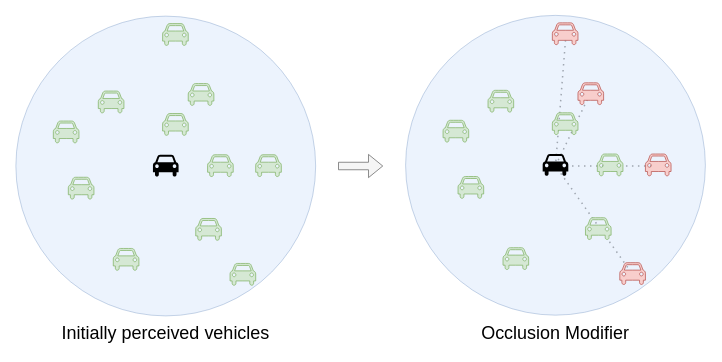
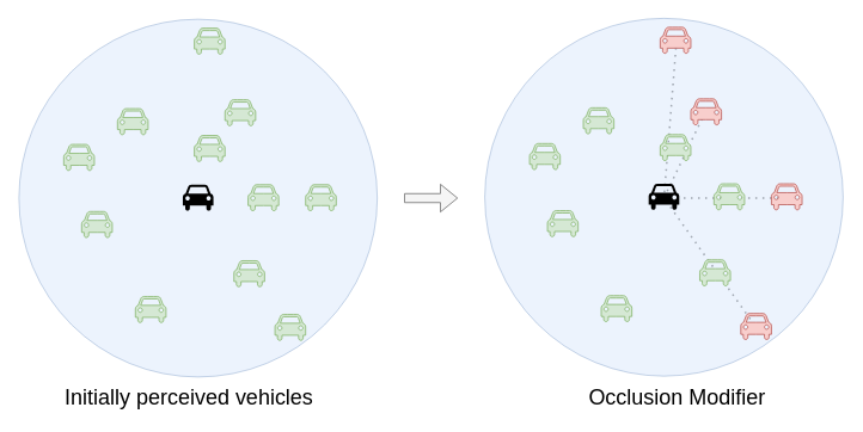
  <mxCell id="0" />
  <mxCell id="1" parent="0" />
  <mxCell id="2" value="" style="endArrow=none;dashed=1;html=1;dashPattern=1 3;strokeWidth=2;rounded=0;fontSize=16;fillColor=#f5f5f5;strokeColor=#666666;" parent="1" edge="1"><mxGeometry width="50" height="50" relative="1" as="geometry"><mxPoint x="754" y="45" as="sourcePoint" /><mxPoint x="740" y="221" as="targetPoint" /></mxGeometry></mxCell>
  <mxCell id="3" value="" style="endArrow=none;dashed=1;html=1;dashPattern=1 3;strokeWidth=2;rounded=0;fontSize=16;fillColor=#f5f5f5;strokeColor=#666666;exitX=0.521;exitY=0.456;exitDx=0;exitDy=0;exitPerimeter=0;" parent="1" edge="1"><mxGeometry width="50" height="50" relative="1" as="geometry"><mxPoint x="786" y="125" as="sourcePoint" /><mxPoint x="740" y="221" as="targetPoint" /></mxGeometry></mxCell>
  <mxCell id="4" value="" style="endArrow=none;dashed=1;html=1;dashPattern=1 3;strokeWidth=2;rounded=0;fontSize=16;fillColor=#f5f5f5;strokeColor=#666666;exitX=0.571;exitY=0.428;exitDx=0;exitDy=0;exitPerimeter=0;" parent="1" edge="1"><mxGeometry width="50" height="50" relative="1" as="geometry"><mxPoint x="841" y="362.84" as="sourcePoint" /><mxPoint x="740" y="221" as="targetPoint" /></mxGeometry></mxCell>
  <mxCell id="5" value="" style="endArrow=none;dashed=1;html=1;dashPattern=1 3;strokeWidth=2;rounded=0;fontSize=16;fillColor=#f5f5f5;strokeColor=#666666;exitX=0.473;exitY=0.483;exitDx=0;exitDy=0;exitPerimeter=0;" parent="1" edge="1"><mxGeometry width="50" height="50" relative="1" as="geometry"><mxPoint x="876" y="221" as="sourcePoint" /><mxPoint x="740" y="221" as="targetPoint" /></mxGeometry></mxCell>
  <mxCell id="6" value="" style="ellipse;whiteSpace=wrap;html=1;aspect=fixed;fillColor=#dae8fc;strokeColor=#6c8ebf;opacity=50;" parent="1" vertex="1"><mxGeometry x="20" y="21" width="400" height="400" as="geometry" /></mxCell>
  <mxCell id="7" value="" style="shape=mxgraph.signs.transportation.car_4;html=1;pointerEvents=1;fillColor=#000000;strokeColor=none;verticalLabelPosition=bottom;verticalAlign=top;align=center;" parent="1" vertex="1"><mxGeometry x="202.9" y="206" width="34.19" height="30" as="geometry" /></mxCell>
  <mxCell id="8" value="" style="shape=mxgraph.signs.transportation.car_4;html=1;pointerEvents=1;fillColor=#d5e8d4;strokeColor=#82b366;verticalLabelPosition=bottom;verticalAlign=top;align=center;" parent="1" vertex="1"><mxGeometry x="130" y="121" width="34.19" height="30" as="geometry" /></mxCell>
  <mxCell id="9" value="" style="shape=mxgraph.signs.transportation.car_4;html=1;pointerEvents=1;fillColor=#d5e8d4;strokeColor=#82b366;verticalLabelPosition=bottom;verticalAlign=top;align=center;" parent="1" vertex="1"><mxGeometry x="340" y="206" width="34.19" height="30" as="geometry" /></mxCell>
  <mxCell id="10" value="" style="shape=mxgraph.signs.transportation.car_4;html=1;pointerEvents=1;fillColor=#d5e8d4;strokeColor=#82b366;verticalLabelPosition=bottom;verticalAlign=top;align=center;" parent="1" vertex="1"><mxGeometry x="90" y="236" width="34.19" height="30" as="geometry" /></mxCell>
  <mxCell id="11" value="" style="shape=mxgraph.signs.transportation.car_4;html=1;pointerEvents=1;fillColor=#d5e8d4;strokeColor=#82b366;verticalLabelPosition=bottom;verticalAlign=top;align=center;" parent="1" vertex="1"><mxGeometry x="260" y="291" width="34.19" height="30" as="geometry" /></mxCell>
  <mxCell id="12" value="" style="shape=mxgraph.signs.transportation.car_4;html=1;pointerEvents=1;fillColor=#d5e8d4;strokeColor=#82b366;verticalLabelPosition=bottom;verticalAlign=top;align=center;" parent="1" vertex="1"><mxGeometry x="275.81" y="206" width="34.19" height="30" as="geometry" /></mxCell>
  <mxCell id="13" value="" style="shape=mxgraph.signs.transportation.car_4;html=1;pointerEvents=1;fillColor=#d5e8d4;strokeColor=#82b366;verticalLabelPosition=bottom;verticalAlign=top;align=center;" parent="1" vertex="1"><mxGeometry x="250" y="111" width="34.19" height="30" as="geometry" /></mxCell>
  <mxCell id="14" value="" style="shape=mxgraph.signs.transportation.car_4;html=1;pointerEvents=1;fillColor=#d5e8d4;strokeColor=#82b366;verticalLabelPosition=bottom;verticalAlign=top;align=center;" parent="1" vertex="1"><mxGeometry x="150" y="331" width="34.19" height="30" as="geometry" /></mxCell>
  <mxCell id="15" value="" style="shape=mxgraph.signs.transportation.car_4;html=1;pointerEvents=1;fillColor=#d5e8d4;strokeColor=#82b366;verticalLabelPosition=bottom;verticalAlign=top;align=center;" parent="1" vertex="1"><mxGeometry x="305.81" y="351" width="34.19" height="30" as="geometry" /></mxCell>
  <mxCell id="16" value="" style="shape=mxgraph.signs.transportation.car_4;html=1;pointerEvents=1;fillColor=#d5e8d4;strokeColor=#82b366;verticalLabelPosition=bottom;verticalAlign=top;align=center;" parent="1" vertex="1"><mxGeometry x="215.81" y="31" width="34.19" height="30" as="geometry" /></mxCell>
  <mxCell id="17" value="" style="shape=mxgraph.signs.transportation.car_4;html=1;pointerEvents=1;fillColor=#d5e8d4;strokeColor=#82b366;verticalLabelPosition=bottom;verticalAlign=top;align=center;" parent="1" vertex="1"><mxGeometry x="215.81" y="151" width="34.19" height="30" as="geometry" /></mxCell>
  <mxCell id="18" value="" style="shape=mxgraph.signs.transportation.car_4;html=1;pointerEvents=1;fillColor=#d5e8d4;strokeColor=#82b366;verticalLabelPosition=bottom;verticalAlign=top;align=center;" parent="1" vertex="1"><mxGeometry x="70" y="161" width="34.19" height="30" as="geometry" /></mxCell>
  <mxCell id="19" value="" style="shape=flexArrow;endArrow=classic;html=1;rounded=0;fontSize=16;fillColor=#f5f5f5;strokeColor=#666666;" parent="1" edge="1"><mxGeometry width="50" height="50" relative="1" as="geometry"><mxPoint x="450" y="221" as="sourcePoint" /><mxPoint x="510" y="221" as="targetPoint" /></mxGeometry></mxCell>
  <mxCell id="20" value="" style="ellipse;whiteSpace=wrap;html=1;aspect=fixed;fillColor=#dae8fc;strokeColor=#6c8ebf;opacity=50;" parent="1" vertex="1"><mxGeometry x="540" y="20" width="400" height="400" as="geometry" /></mxCell>
  <mxCell id="21" value="" style="shape=mxgraph.signs.transportation.car_4;html=1;pointerEvents=1;fillColor=#000000;strokeColor=none;verticalLabelPosition=bottom;verticalAlign=top;align=center;" parent="1" vertex="1"><mxGeometry x="722.9" y="205" width="34.19" height="30" as="geometry" /></mxCell>
  <mxCell id="22" value="" style="shape=mxgraph.signs.transportation.car_4;html=1;pointerEvents=1;fillColor=#d5e8d4;strokeColor=#82b366;verticalLabelPosition=bottom;verticalAlign=top;align=center;" parent="1" vertex="1"><mxGeometry x="650" y="120" width="34.19" height="30" as="geometry" /></mxCell>
  <mxCell id="23" value="" style="shape=mxgraph.signs.transportation.car_4;html=1;pointerEvents=1;fillColor=#f8cecc;strokeColor=#b85450;verticalLabelPosition=bottom;verticalAlign=top;align=center;" parent="1" vertex="1"><mxGeometry x="860" y="205" width="34.19" height="30" as="geometry" /></mxCell>
  <mxCell id="24" value="" style="shape=mxgraph.signs.transportation.car_4;html=1;pointerEvents=1;fillColor=#d5e8d4;strokeColor=#82b366;verticalLabelPosition=bottom;verticalAlign=top;align=center;" parent="1" vertex="1"><mxGeometry x="610" y="235" width="34.19" height="30" as="geometry" /></mxCell>
  <mxCell id="25" value="" style="shape=mxgraph.signs.transportation.car_4;html=1;pointerEvents=1;fillColor=#d5e8d4;strokeColor=#82b366;verticalLabelPosition=bottom;verticalAlign=top;align=center;" parent="1" vertex="1"><mxGeometry x="780" y="290" width="34.19" height="30" as="geometry" /></mxCell>
  <mxCell id="26" value="" style="shape=mxgraph.signs.transportation.car_4;html=1;pointerEvents=1;fillColor=#d5e8d4;strokeColor=#82b366;verticalLabelPosition=bottom;verticalAlign=top;align=center;" parent="1" vertex="1"><mxGeometry x="795.81" y="205" width="34.19" height="30" as="geometry" /></mxCell>
  <mxCell id="27" value="" style="shape=mxgraph.signs.transportation.car_4;html=1;pointerEvents=1;fillColor=#f8cecc;strokeColor=#b85450;verticalLabelPosition=bottom;verticalAlign=top;align=center;" parent="1" vertex="1"><mxGeometry x="770" y="110" width="34.19" height="30" as="geometry" /></mxCell>
  <mxCell id="28" value="" style="shape=mxgraph.signs.transportation.car_4;html=1;pointerEvents=1;fillColor=#d5e8d4;strokeColor=#82b366;verticalLabelPosition=bottom;verticalAlign=top;align=center;" parent="1" vertex="1"><mxGeometry x="670" y="330" width="34.19" height="30" as="geometry" /></mxCell>
  <mxCell id="29" value="" style="shape=mxgraph.signs.transportation.car_4;html=1;pointerEvents=1;fillColor=#f8cecc;strokeColor=#b85450;verticalLabelPosition=bottom;verticalAlign=top;align=center;" parent="1" vertex="1"><mxGeometry x="825.81" y="350" width="34.19" height="30" as="geometry" /></mxCell>
  <mxCell id="30" value="" style="shape=mxgraph.signs.transportation.car_4;html=1;pointerEvents=1;fillColor=#f8cecc;strokeColor=#b85450;verticalLabelPosition=bottom;verticalAlign=top;align=center;" parent="1" vertex="1"><mxGeometry x="735.81" y="30" width="34.19" height="30" as="geometry" /></mxCell>
  <mxCell id="31" value="" style="shape=mxgraph.signs.transportation.car_4;html=1;pointerEvents=1;fillColor=#d5e8d4;strokeColor=#82b366;verticalLabelPosition=bottom;verticalAlign=top;align=center;" parent="1" vertex="1"><mxGeometry x="735.81" y="150" width="34.19" height="30" as="geometry" /></mxCell>
  <mxCell id="32" value="" style="shape=mxgraph.signs.transportation.car_4;html=1;pointerEvents=1;fillColor=#d5e8d4;strokeColor=#82b366;verticalLabelPosition=bottom;verticalAlign=top;align=center;" parent="1" vertex="1"><mxGeometry x="590" y="160" width="34.19" height="30" as="geometry" /></mxCell>
- <mxCell id="33" value="&lt;font style=&quot;font-size: 24px;&quot;&gt;Initially perceived vehicles&lt;/font&gt;" style="text;html=1;strokeColor=none;fillColor=none;align=center;verticalAlign=bottom;whiteSpace=wrap;rounded=0;fontSize=24;" parent="1" vertex="1"><mxGeometry x="60" y="431" width="320" height="30" as="geometry" /></mxCell>
- <mxCell id="34" value="&lt;font style=&quot;font-size: 24px;&quot;&gt;Occlusion Modifier&lt;/font&gt;" style="text;html=1;strokeColor=none;fillColor=none;align=center;verticalAlign=bottom;whiteSpace=wrap;rounded=0;fontSize=24;" parent="1" vertex="1"><mxGeometry x="580" y="431" width="320" height="30" as="geometry" /></mxCell>
+ <mxCell id="33" value="&lt;font style=&quot;font-size: 24px;&quot;&gt;Initially perceived vehicles&lt;/font&gt;" style="text;html=1;strokeColor=none;fillColor=none;align=center;verticalAlign=bottom;whiteSpace=wrap;rounded=0;fontSize=24;" parent="1" vertex="1"><mxGeometry x="50" y="431" width="320" height="30" as="geometry" /></mxCell>
+ <mxCell id="34" value="&lt;font style=&quot;font-size: 24px;&quot;&gt;Occlusion Modifier&lt;/font&gt;" style="text;html=1;strokeColor=none;fillColor=none;align=center;verticalAlign=bottom;whiteSpace=wrap;rounded=0;fontSize=24;" parent="1" vertex="1"><mxGeometry x="595" y="431" width="320" height="30" as="geometry" /></mxCell>
